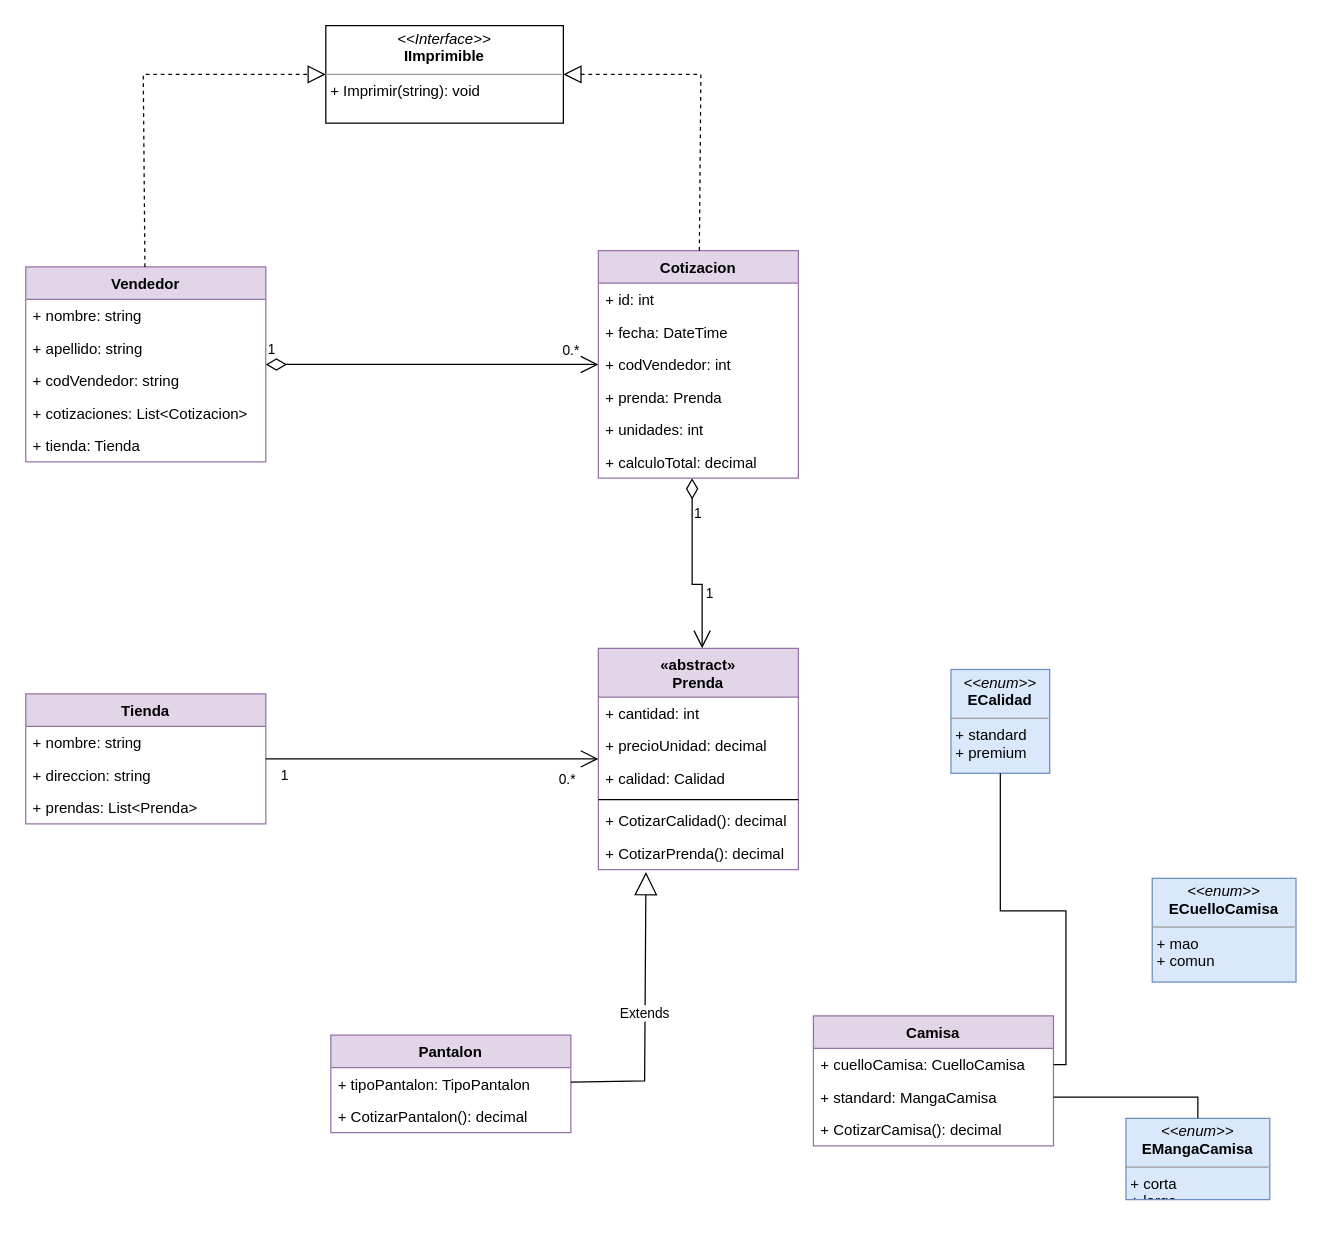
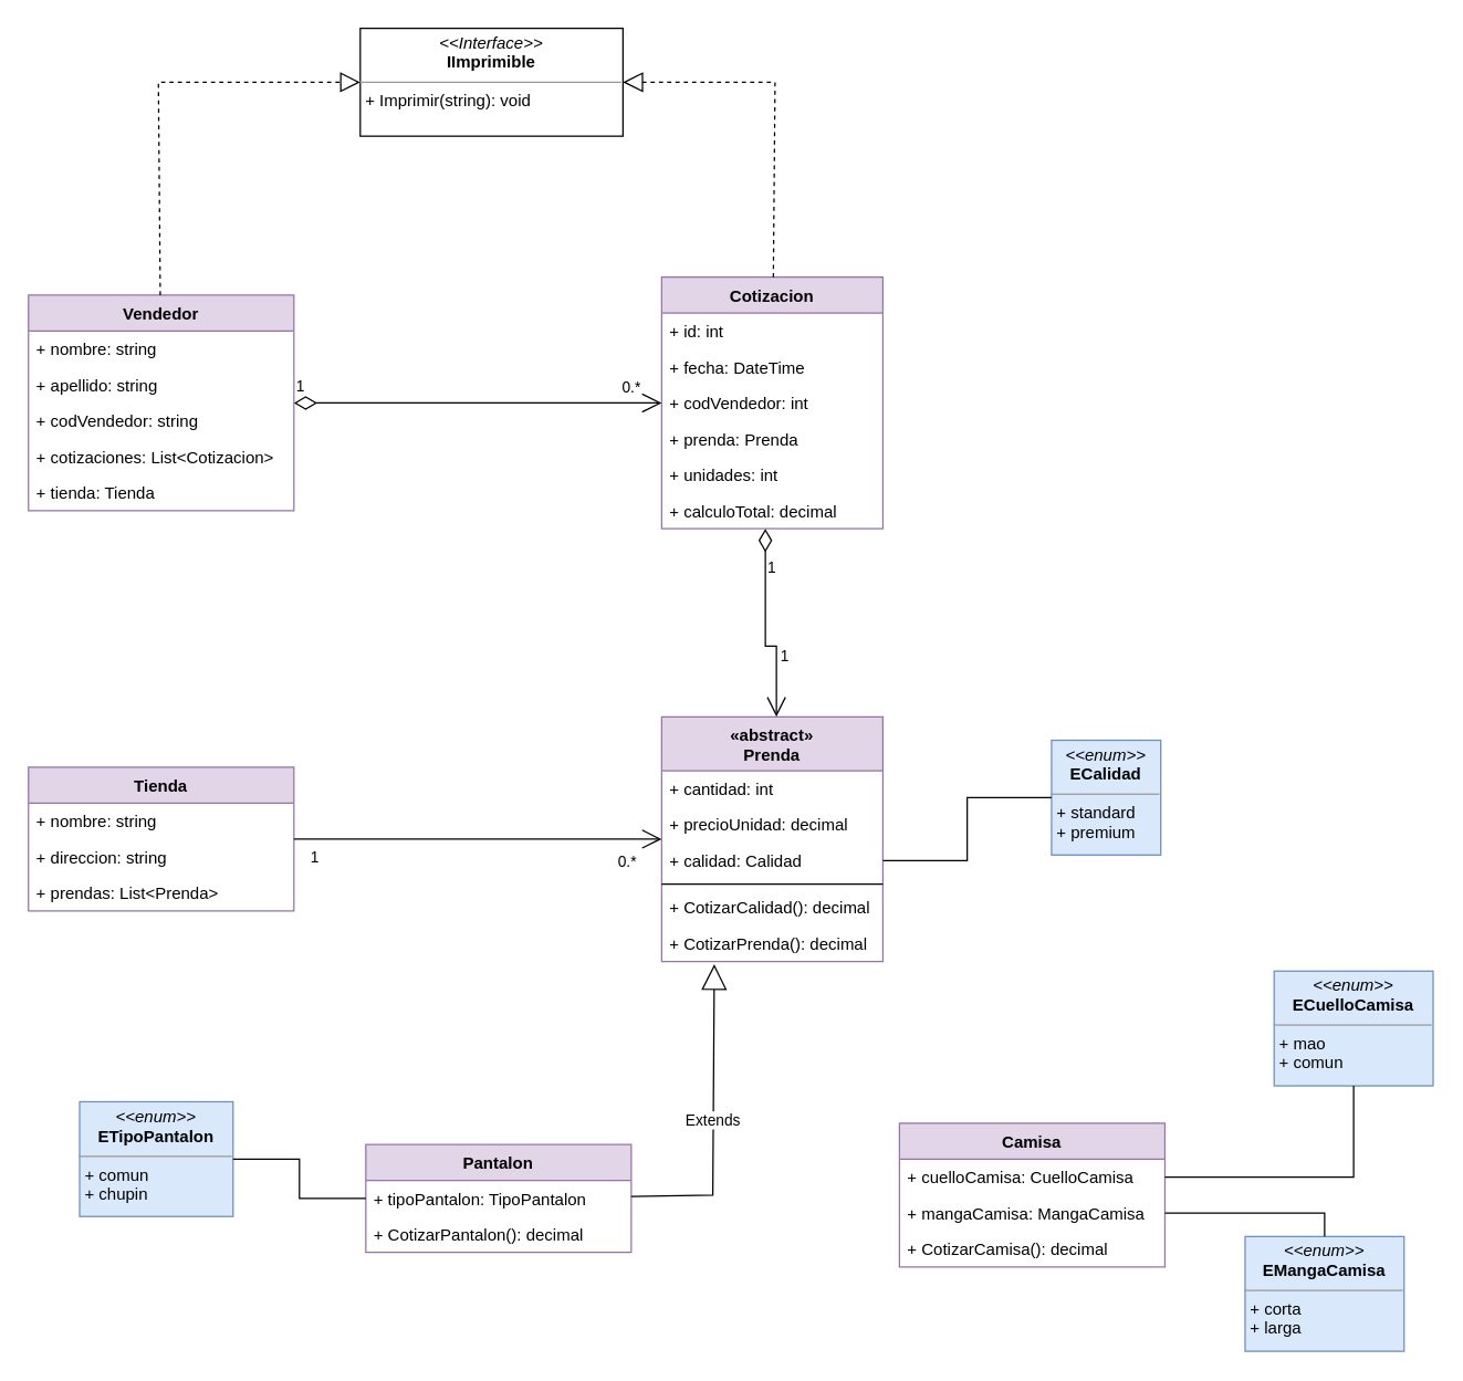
  <mxCell id="0" />
  <mxCell id="1" parent="0" />
  <mxCell id="2" value="Vendedor" style="swimlane;fontStyle=1;align=center;verticalAlign=top;childLayout=stackLayout;horizontal=1;startSize=26;horizontalStack=0;resizeParent=1;resizeParentMax=0;resizeLast=0;collapsible=1;marginBottom=0;fillColor=#e1d5e7;strokeColor=#9673a6;" parent="1" vertex="1"><mxGeometry x="20" y="213" width="192" height="156" as="geometry" /></mxCell>
  <mxCell id="3" value="+ nombre: string" style="text;strokeColor=none;fillColor=none;align=left;verticalAlign=top;spacingLeft=4;spacingRight=4;overflow=hidden;rotatable=0;points=[[0,0.5],[1,0.5]];portConstraint=eastwest;" parent="2" vertex="1"><mxGeometry y="26" width="192" height="26" as="geometry" /></mxCell>
  <mxCell id="4" value="+ apellido: string" style="text;strokeColor=none;fillColor=none;align=left;verticalAlign=top;spacingLeft=4;spacingRight=4;overflow=hidden;rotatable=0;points=[[0,0.5],[1,0.5]];portConstraint=eastwest;" parent="2" vertex="1"><mxGeometry y="52" width="192" height="26" as="geometry" /></mxCell>
  <mxCell id="5" value="+ codVendedor: string" style="text;strokeColor=none;fillColor=none;align=left;verticalAlign=top;spacingLeft=4;spacingRight=4;overflow=hidden;rotatable=0;points=[[0,0.5],[1,0.5]];portConstraint=eastwest;" parent="2" vertex="1"><mxGeometry y="78" width="192" height="26" as="geometry" /></mxCell>
  <mxCell id="6" value="+ cotizaciones: List&lt;Cotizacion&gt;" style="text;strokeColor=none;fillColor=none;align=left;verticalAlign=top;spacingLeft=4;spacingRight=4;overflow=hidden;rotatable=0;points=[[0,0.5],[1,0.5]];portConstraint=eastwest;" parent="2" vertex="1"><mxGeometry y="104" width="192" height="26" as="geometry" /></mxCell>
  <mxCell id="7" value="+ tienda: Tienda" style="text;strokeColor=none;fillColor=none;align=left;verticalAlign=top;spacingLeft=4;spacingRight=4;overflow=hidden;rotatable=0;points=[[0,0.5],[1,0.5]];portConstraint=eastwest;" parent="2" vertex="1"><mxGeometry y="130" width="192" height="26" as="geometry" /></mxCell>
  <mxCell id="8" value="Cotizacion" style="swimlane;fontStyle=1;align=center;verticalAlign=top;childLayout=stackLayout;horizontal=1;startSize=26;horizontalStack=0;resizeParent=1;resizeParentMax=0;resizeLast=0;collapsible=1;marginBottom=0;fillColor=#e1d5e7;strokeColor=#9673a6;" parent="1" vertex="1"><mxGeometry x="478" y="200" width="160" height="182" as="geometry" /></mxCell>
  <mxCell id="9" value="+ id: int" style="text;strokeColor=none;fillColor=none;align=left;verticalAlign=top;spacingLeft=4;spacingRight=4;overflow=hidden;rotatable=0;points=[[0,0.5],[1,0.5]];portConstraint=eastwest;" parent="8" vertex="1"><mxGeometry y="26" width="160" height="26" as="geometry" /></mxCell>
  <mxCell id="10" value="+ fecha: DateTime" style="text;strokeColor=none;fillColor=none;align=left;verticalAlign=top;spacingLeft=4;spacingRight=4;overflow=hidden;rotatable=0;points=[[0,0.5],[1,0.5]];portConstraint=eastwest;" parent="8" vertex="1"><mxGeometry y="52" width="160" height="26" as="geometry" /></mxCell>
  <mxCell id="11" value="+ codVendedor: int" style="text;strokeColor=none;fillColor=none;align=left;verticalAlign=top;spacingLeft=4;spacingRight=4;overflow=hidden;rotatable=0;points=[[0,0.5],[1,0.5]];portConstraint=eastwest;" parent="8" vertex="1"><mxGeometry y="78" width="160" height="26" as="geometry" /></mxCell>
  <mxCell id="12" value="+ prenda: Prenda" style="text;strokeColor=none;fillColor=none;align=left;verticalAlign=top;spacingLeft=4;spacingRight=4;overflow=hidden;rotatable=0;points=[[0,0.5],[1,0.5]];portConstraint=eastwest;" parent="8" vertex="1"><mxGeometry y="104" width="160" height="26" as="geometry" /></mxCell>
  <mxCell id="13" value="+ unidades: int" style="text;strokeColor=none;fillColor=none;align=left;verticalAlign=top;spacingLeft=4;spacingRight=4;overflow=hidden;rotatable=0;points=[[0,0.5],[1,0.5]];portConstraint=eastwest;" parent="8" vertex="1"><mxGeometry y="130" width="160" height="26" as="geometry" /></mxCell>
  <mxCell id="14" value="+ calculoTotal: decimal" style="text;strokeColor=none;fillColor=none;align=left;verticalAlign=top;spacingLeft=4;spacingRight=4;overflow=hidden;rotatable=0;points=[[0,0.5],[1,0.5]];portConstraint=eastwest;" parent="8" vertex="1"><mxGeometry y="156" width="160" height="26" as="geometry" /></mxCell>
  <mxCell id="15" value="1" style="endArrow=open;html=1;endSize=12;startArrow=diamondThin;startSize=14;startFill=0;edgeStyle=orthogonalEdgeStyle;align=left;verticalAlign=bottom;rounded=0;" parent="1" source="2" target="8" edge="1"><mxGeometry x="-1" y="3" relative="1" as="geometry"><mxPoint x="280" y="488" as="sourcePoint" /><mxPoint x="440" y="488" as="targetPoint" /></mxGeometry></mxCell>
  <mxCell id="16" value="0.*" style="edgeLabel;html=1;align=center;verticalAlign=middle;resizable=0;points=[];" parent="15" vertex="1" connectable="0"><mxGeometry x="0.907" y="1" relative="1" as="geometry"><mxPoint x="-11" y="-11" as="offset" /></mxGeometry></mxCell>
  <mxCell id="17" value="«abstract»&#10;Prenda" style="swimlane;fontStyle=1;align=center;verticalAlign=top;childLayout=stackLayout;horizontal=1;startSize=39;horizontalStack=0;resizeParent=1;resizeParentMax=0;resizeLast=0;collapsible=1;marginBottom=0;fillColor=#e1d5e7;strokeColor=#9673a6;" parent="1" vertex="1"><mxGeometry x="478" y="518" width="160" height="177" as="geometry"><mxRectangle x="583" y="389" width="68" height="26" as="alternateBounds" /></mxGeometry></mxCell>
  <mxCell id="18" value="+ cantidad: int" style="text;strokeColor=none;fillColor=none;align=left;verticalAlign=top;spacingLeft=4;spacingRight=4;overflow=hidden;rotatable=0;points=[[0,0.5],[1,0.5]];portConstraint=eastwest;" parent="17" vertex="1"><mxGeometry y="39" width="160" height="26" as="geometry" /></mxCell>
  <mxCell id="19" value="+ precioUnidad: decimal" style="text;strokeColor=none;fillColor=none;align=left;verticalAlign=top;spacingLeft=4;spacingRight=4;overflow=hidden;rotatable=0;points=[[0,0.5],[1,0.5]];portConstraint=eastwest;" parent="17" vertex="1"><mxGeometry y="65" width="160" height="26" as="geometry" /></mxCell>
  <mxCell id="20" value="+ calidad: Calidad" style="text;strokeColor=none;fillColor=none;align=left;verticalAlign=top;spacingLeft=4;spacingRight=4;overflow=hidden;rotatable=0;points=[[0,0.5],[1,0.5]];portConstraint=eastwest;" parent="17" vertex="1"><mxGeometry y="91" width="160" height="26" as="geometry" /></mxCell>
  <mxCell id="21" value="" style="line;strokeWidth=1;fillColor=none;align=left;verticalAlign=middle;spacingTop=-1;spacingLeft=3;spacingRight=3;rotatable=0;labelPosition=right;points=[];portConstraint=eastwest;" parent="17" vertex="1"><mxGeometry y="117" width="160" height="8" as="geometry" /></mxCell>
  <mxCell id="22" value="+ CotizarCalidad(): decimal" style="text;strokeColor=none;fillColor=none;align=left;verticalAlign=top;spacingLeft=4;spacingRight=4;overflow=hidden;rotatable=0;points=[[0,0.5],[1,0.5]];portConstraint=eastwest;" parent="17" vertex="1"><mxGeometry y="125" width="160" height="26" as="geometry" /></mxCell>
  <mxCell id="23" value="+ CotizarPrenda(): decimal" style="text;strokeColor=none;fillColor=none;align=left;verticalAlign=top;spacingLeft=4;spacingRight=4;overflow=hidden;rotatable=0;points=[[0,0.5],[1,0.5]];portConstraint=eastwest;" vertex="1" parent="17"><mxGeometry y="151" width="160" height="26" as="geometry" /></mxCell>
  <mxCell id="24" value="&lt;p style=&quot;margin:0px;margin-top:4px;text-align:center;&quot;&gt;&lt;i&gt;&amp;lt;&amp;lt;enum&amp;gt;&amp;gt;&lt;/i&gt;&lt;br&gt;&lt;b&gt;ECalidad&lt;/b&gt;&lt;/p&gt;&lt;hr size=&quot;1&quot;&gt;&lt;p style=&quot;margin:0px;margin-left:4px;&quot;&gt;+ standard&lt;br&gt;+ premium&lt;/p&gt;&lt;p style=&quot;margin:0px;margin-left:4px;&quot;&gt;&lt;br&gt;&lt;/p&gt;" style="verticalAlign=top;align=left;overflow=fill;fontSize=12;fontFamily=Helvetica;html=1;fillColor=#dae8fc;strokeColor=#6c8ebf;gradientDirection=south;shadow=0;" parent="1" vertex="1"><mxGeometry x="760" y="535" width="79" height="83" as="geometry" /></mxCell>
+ <mxCell id="25" value="" style="endArrow=none;html=1;edgeStyle=orthogonalEdgeStyle;rounded=0;exitX=1;exitY=0.5;exitDx=0;exitDy=0;" parent="1" source="20" target="24" edge="1"><mxGeometry relative="1" as="geometry"><mxPoint x="280" y="488" as="sourcePoint" /><mxPoint x="440" y="488" as="targetPoint" /></mxGeometry></mxCell>
  <mxCell id="26" value="Tienda" style="swimlane;fontStyle=1;align=center;verticalAlign=top;childLayout=stackLayout;horizontal=1;startSize=26;horizontalStack=0;resizeParent=1;resizeParentMax=0;resizeLast=0;collapsible=1;marginBottom=0;fillColor=#e1d5e7;strokeColor=#9673a6;" parent="1" vertex="1"><mxGeometry x="20" y="554.5" width="192" height="104" as="geometry" /></mxCell>
  <mxCell id="27" value="+ nombre: string" style="text;strokeColor=none;fillColor=none;align=left;verticalAlign=top;spacingLeft=4;spacingRight=4;overflow=hidden;rotatable=0;points=[[0,0.5],[1,0.5]];portConstraint=eastwest;" parent="26" vertex="1"><mxGeometry y="26" width="192" height="26" as="geometry" /></mxCell>
  <mxCell id="28" value="+ direccion: string" style="text;strokeColor=none;fillColor=none;align=left;verticalAlign=top;spacingLeft=4;spacingRight=4;overflow=hidden;rotatable=0;points=[[0,0.5],[1,0.5]];portConstraint=eastwest;" parent="26" vertex="1"><mxGeometry y="52" width="192" height="26" as="geometry" /></mxCell>
  <mxCell id="29" value="+ prendas: List&lt;Prenda&gt;" style="text;strokeColor=none;fillColor=none;align=left;verticalAlign=top;spacingLeft=4;spacingRight=4;overflow=hidden;rotatable=0;points=[[0,0.5],[1,0.5]];portConstraint=eastwest;" parent="26" vertex="1"><mxGeometry y="78" width="192" height="26" as="geometry" /></mxCell>
  <mxCell id="30" value="" style="endArrow=open;endFill=1;endSize=12;html=1;rounded=0;" parent="1" source="26" target="17" edge="1"><mxGeometry width="160" relative="1" as="geometry"><mxPoint x="323" y="630" as="sourcePoint" /><mxPoint x="483" y="630" as="targetPoint" /></mxGeometry></mxCell>
  <mxCell id="31" value="1" style="edgeLabel;html=1;align=center;verticalAlign=middle;resizable=0;points=[];" parent="30" vertex="1" connectable="0"><mxGeometry x="-0.82" relative="1" as="geometry"><mxPoint x="-10" y="13" as="offset" /></mxGeometry></mxCell>
  <mxCell id="32" value="0.*" style="edgeLabel;html=1;align=center;verticalAlign=middle;resizable=0;points=[];" parent="30" vertex="1" connectable="0"><mxGeometry x="0.829" y="-4" relative="1" as="geometry"><mxPoint x="-3" y="12" as="offset" /></mxGeometry></mxCell>
  <mxCell id="33" value="Pantalon" style="swimlane;fontStyle=1;align=center;verticalAlign=top;childLayout=stackLayout;horizontal=1;startSize=26;horizontalStack=0;resizeParent=1;resizeParentMax=0;resizeLast=0;collapsible=1;marginBottom=0;fillColor=#e1d5e7;strokeColor=#9673a6;" parent="1" vertex="1"><mxGeometry x="264" y="827.5" width="192" height="78" as="geometry" /></mxCell>
  <mxCell id="34" value="+ tipoPantalon: TipoPantalon" style="text;strokeColor=none;fillColor=none;align=left;verticalAlign=top;spacingLeft=4;spacingRight=4;overflow=hidden;rotatable=0;points=[[0,0.5],[1,0.5]];portConstraint=eastwest;" parent="33" vertex="1"><mxGeometry y="26" width="192" height="26" as="geometry" /></mxCell>
  <mxCell id="35" value="+ CotizarPantalon(): decimal" style="text;strokeColor=none;fillColor=none;align=left;verticalAlign=top;spacingLeft=4;spacingRight=4;overflow=hidden;rotatable=0;points=[[0,0.5],[1,0.5]];portConstraint=eastwest;" vertex="1" parent="33"><mxGeometry y="52" width="192" height="26" as="geometry" /></mxCell>
  <mxCell id="36" value="Camisa" style="swimlane;fontStyle=1;align=center;verticalAlign=top;childLayout=stackLayout;horizontal=1;startSize=26;horizontalStack=0;resizeParent=1;resizeParentMax=0;resizeLast=0;collapsible=1;marginBottom=0;fillColor=#e1d5e7;strokeColor=#9673a6;" parent="1" vertex="1"><mxGeometry x="650" y="812" width="192" height="104" as="geometry" /></mxCell>
  <mxCell id="37" value="+ cuelloCamisa: CuelloCamisa" style="text;strokeColor=none;fillColor=none;align=left;verticalAlign=top;spacingLeft=4;spacingRight=4;overflow=hidden;rotatable=0;points=[[0,0.5],[1,0.5]];portConstraint=eastwest;" parent="36" vertex="1"><mxGeometry y="26" width="192" height="26" as="geometry" /></mxCell>
- <mxCell id="38" value="+ standard: MangaCamisa" style="text;strokeColor=none;fillColor=none;align=left;verticalAlign=top;spacingLeft=4;spacingRight=4;overflow=hidden;rotatable=0;points=[[0,0.5],[1,0.5]];portConstraint=eastwest;" parent="36" vertex="1"><mxGeometry y="52" width="192" height="26" as="geometry" /></mxCell>
+ <mxCell id="38" value="+ mangaCamisa: MangaCamisa" style="text;strokeColor=none;fillColor=none;align=left;verticalAlign=top;spacingLeft=4;spacingRight=4;overflow=hidden;rotatable=0;points=[[0,0.5],[1,0.5]];portConstraint=eastwest;" parent="36" vertex="1"><mxGeometry y="52" width="192" height="26" as="geometry" /></mxCell>
  <mxCell id="39" value="+ CotizarCamisa(): decimal" style="text;strokeColor=none;fillColor=none;align=left;verticalAlign=top;spacingLeft=4;spacingRight=4;overflow=hidden;rotatable=0;points=[[0,0.5],[1,0.5]];portConstraint=eastwest;" vertex="1" parent="36"><mxGeometry y="78" width="192" height="26" as="geometry" /></mxCell>
  <mxCell id="40" value="Extends" style="endArrow=block;endSize=16;endFill=0;html=1;rounded=0;entryX=0.238;entryY=1.077;entryDx=0;entryDy=0;entryPerimeter=0;" parent="1" source="33" target="23" edge="1"><mxGeometry width="160" relative="1" as="geometry"><mxPoint x="323" y="630" as="sourcePoint" /><mxPoint x="483" y="630" as="targetPoint" /><Array as="points"><mxPoint x="515" y="864" /></Array></mxGeometry></mxCell>
+ <mxCell id="41" value="&lt;p style=&quot;margin:0px;margin-top:4px;text-align:center;&quot;&gt;&lt;i&gt;&amp;lt;&amp;lt;enum&amp;gt;&amp;gt;&lt;/i&gt;&lt;br&gt;&lt;b&gt;ETipoPantalon&lt;/b&gt;&lt;/p&gt;&lt;hr size=&quot;1&quot;&gt;&lt;p style=&quot;margin:0px;margin-left:4px;&quot;&gt;+ comun&lt;br&gt;+ chupin&lt;/p&gt;&lt;p style=&quot;margin:0px;margin-left:4px;&quot;&gt;&lt;br&gt;&lt;/p&gt;" style="verticalAlign=top;align=left;overflow=fill;fontSize=12;fontFamily=Helvetica;html=1;fillColor=#dae8fc;strokeColor=#6c8ebf;gradientDirection=south;shadow=0;" parent="1" vertex="1"><mxGeometry x="57" y="796.5" width="111" height="83" as="geometry" /></mxCell>
  <mxCell id="42" value="&lt;p style=&quot;margin:0px;margin-top:4px;text-align:center;&quot;&gt;&lt;i&gt;&amp;lt;&amp;lt;enum&amp;gt;&amp;gt;&lt;/i&gt;&lt;br&gt;&lt;b&gt;ECuelloCamisa&lt;/b&gt;&lt;/p&gt;&lt;hr size=&quot;1&quot;&gt;&lt;p style=&quot;margin:0px;margin-left:4px;&quot;&gt;+ mao&lt;br&gt;+ comun&lt;/p&gt;&lt;p style=&quot;margin:0px;margin-left:4px;&quot;&gt;&lt;br&gt;&lt;/p&gt;" style="verticalAlign=top;align=left;overflow=fill;fontSize=12;fontFamily=Helvetica;html=1;fillColor=#dae8fc;strokeColor=#6c8ebf;gradientDirection=south;shadow=0;" parent="1" vertex="1"><mxGeometry x="921" y="702" width="115" height="83" as="geometry" /></mxCell>
- <mxCell id="43" value="&lt;p style=&quot;margin:0px;margin-top:4px;text-align:center;&quot;&gt;&lt;i&gt;&amp;lt;&amp;lt;enum&amp;gt;&amp;gt;&lt;/i&gt;&lt;br&gt;&lt;b&gt;EMangaCamisa&lt;/b&gt;&lt;/p&gt;&lt;hr size=&quot;1&quot;&gt;&lt;p style=&quot;margin:0px;margin-left:4px;&quot;&gt;+ corta&lt;br&gt;+ larga&lt;/p&gt;&lt;p style=&quot;margin:0px;margin-left:4px;&quot;&gt;&lt;br&gt;&lt;/p&gt;" style="verticalAlign=top;align=left;overflow=fill;fontSize=12;fontFamily=Helvetica;html=1;fillColor=#dae8fc;strokeColor=#6c8ebf;gradientDirection=south;shadow=0;" parent="1" vertex="1"><mxGeometry x="900" y="894" width="115" height="65" as="geometry" /></mxCell>
- <mxCell id="44" value="" style="endArrow=none;html=1;edgeStyle=orthogonalEdgeStyle;rounded=0;exitX=1;exitY=0.5;exitDx=0;exitDy=0;" parent="1" source="37" target="24" edge="1"><mxGeometry relative="1" as="geometry"><mxPoint x="648" y="619" as="sourcePoint" /><mxPoint x="770" y="586.5" as="targetPoint" /></mxGeometry></mxCell>
+ <mxCell id="43" value="&lt;p style=&quot;margin:0px;margin-top:4px;text-align:center;&quot;&gt;&lt;i&gt;&amp;lt;&amp;lt;enum&amp;gt;&amp;gt;&lt;/i&gt;&lt;br&gt;&lt;b&gt;EMangaCamisa&lt;/b&gt;&lt;/p&gt;&lt;hr size=&quot;1&quot;&gt;&lt;p style=&quot;margin:0px;margin-left:4px;&quot;&gt;+ corta&lt;br&gt;+ larga&lt;/p&gt;&lt;p style=&quot;margin:0px;margin-left:4px;&quot;&gt;&lt;br&gt;&lt;/p&gt;" style="verticalAlign=top;align=left;overflow=fill;fontSize=12;fontFamily=Helvetica;html=1;fillColor=#dae8fc;strokeColor=#6c8ebf;gradientDirection=south;shadow=0;" parent="1" vertex="1"><mxGeometry x="900" y="894" width="115" height="83" as="geometry" /></mxCell>
+ <mxCell id="44" value="" style="endArrow=none;html=1;edgeStyle=orthogonalEdgeStyle;rounded=0;exitX=1;exitY=0.5;exitDx=0;exitDy=0;" parent="1" source="37" target="42" edge="1"><mxGeometry relative="1" as="geometry"><mxPoint x="648" y="619" as="sourcePoint" /><mxPoint x="770" y="586.5" as="targetPoint" /></mxGeometry></mxCell>
  <mxCell id="45" value="" style="endArrow=none;html=1;edgeStyle=orthogonalEdgeStyle;rounded=0;exitX=1;exitY=0.5;exitDx=0;exitDy=0;" parent="1" source="38" target="43" edge="1"><mxGeometry relative="1" as="geometry"><mxPoint x="658" y="629" as="sourcePoint" /><mxPoint x="780" y="596.5" as="targetPoint" /></mxGeometry></mxCell>
+ <mxCell id="46" value="" style="endArrow=none;html=1;edgeStyle=orthogonalEdgeStyle;rounded=0;exitX=0;exitY=0.5;exitDx=0;exitDy=0;" parent="1" source="34" target="41" edge="1"><mxGeometry relative="1" as="geometry"><mxPoint x="668" y="639" as="sourcePoint" /><mxPoint x="790" y="606.5" as="targetPoint" /></mxGeometry></mxCell>
  <mxCell id="47" value="1" style="endArrow=open;html=1;endSize=12;startArrow=diamondThin;startSize=14;startFill=0;edgeStyle=orthogonalEdgeStyle;align=left;verticalAlign=bottom;rounded=0;" edge="1" parent="1" source="14" target="17"><mxGeometry x="-0.482" relative="1" as="geometry"><mxPoint x="553.04" y="415.012" as="sourcePoint" /><mxPoint x="685" y="454" as="targetPoint" /><Array as="points"><mxPoint x="553" y="467" /><mxPoint x="561" y="467" /></Array><mxPoint as="offset" /></mxGeometry></mxCell>
  <mxCell id="48" value="1" style="edgeLabel;html=1;align=center;verticalAlign=middle;resizable=0;points=[];" vertex="1" connectable="0" parent="47"><mxGeometry x="0.297" y="1" relative="1" as="geometry"><mxPoint x="4" y="6" as="offset" /></mxGeometry></mxCell>
  <mxCell id="49" value="&lt;p style=&quot;margin:0px;margin-top:4px;text-align:center;&quot;&gt;&lt;i&gt;&amp;lt;&amp;lt;Interface&amp;gt;&amp;gt;&lt;/i&gt;&lt;br&gt;&lt;b&gt;IImprimible&lt;/b&gt;&lt;/p&gt;&lt;hr size=&quot;1&quot;&gt;&lt;p style=&quot;margin:0px;margin-left:4px;&quot;&gt;+ Imprimir(string): void&lt;br&gt;&lt;/p&gt;" style="verticalAlign=top;align=left;overflow=fill;fontSize=12;fontFamily=Helvetica;html=1;" vertex="1" parent="1"><mxGeometry x="260" y="20" width="190" height="78" as="geometry" /></mxCell>
  <mxCell id="50" value="" style="endArrow=block;dashed=1;endFill=0;endSize=12;html=1;rounded=0;" edge="1" parent="1" source="2" target="49"><mxGeometry width="160" relative="1" as="geometry"><mxPoint x="249" y="105" as="sourcePoint" /><mxPoint x="409" y="105" as="targetPoint" /><Array as="points"><mxPoint x="114" y="59" /></Array></mxGeometry></mxCell>
  <mxCell id="51" value="" style="endArrow=block;dashed=1;endFill=0;endSize=12;html=1;rounded=0;entryX=1;entryY=0.5;entryDx=0;entryDy=0;" edge="1" parent="1" source="8" target="49"><mxGeometry width="160" relative="1" as="geometry"><mxPoint x="702" y="195.84" as="sourcePoint" /><mxPoint x="871" y="-37.001" as="targetPoint" /><Array as="points"><mxPoint x="560" y="59" /></Array></mxGeometry></mxCell>
